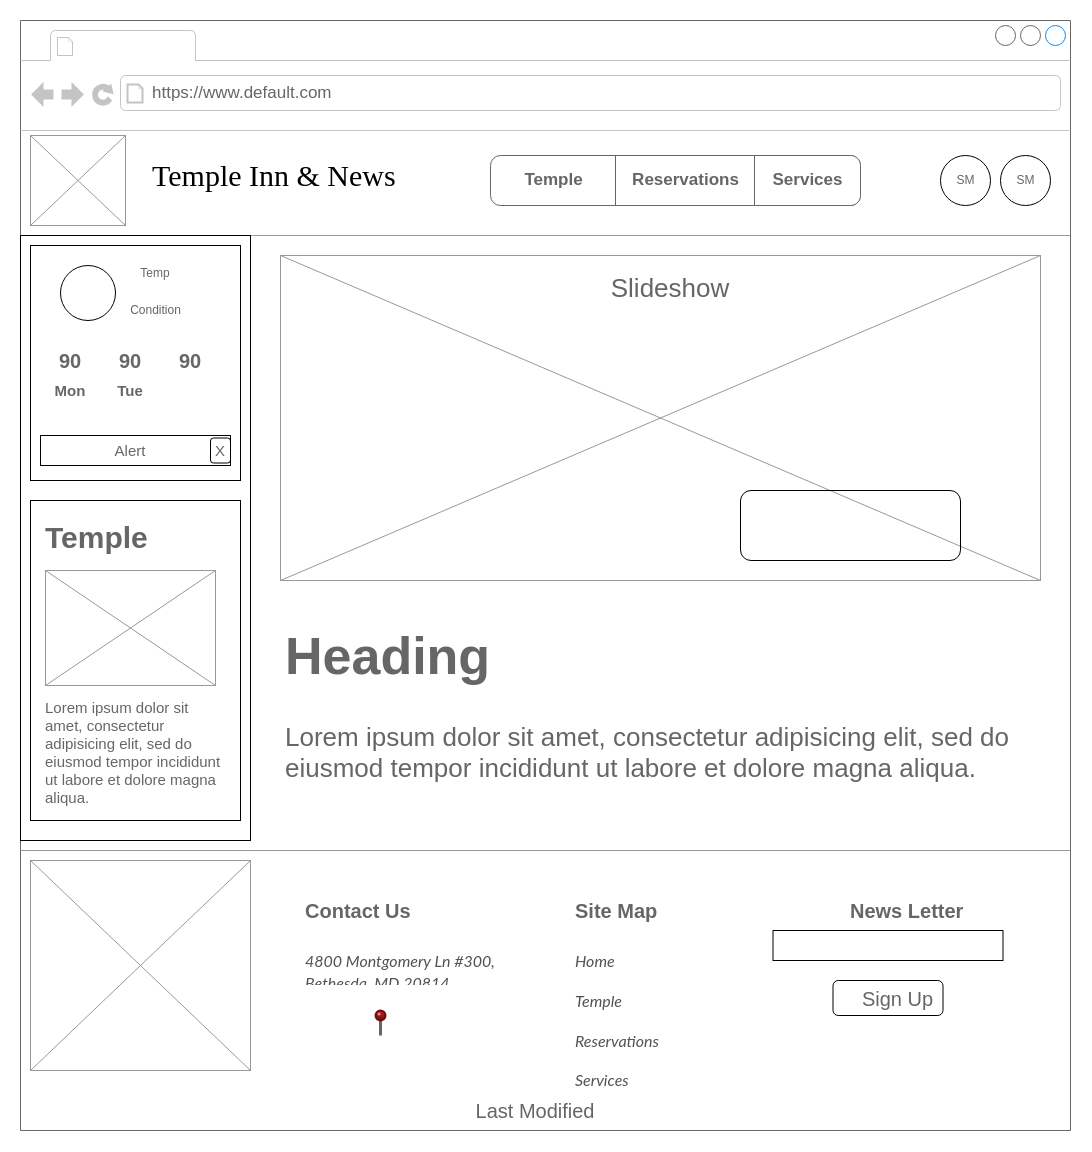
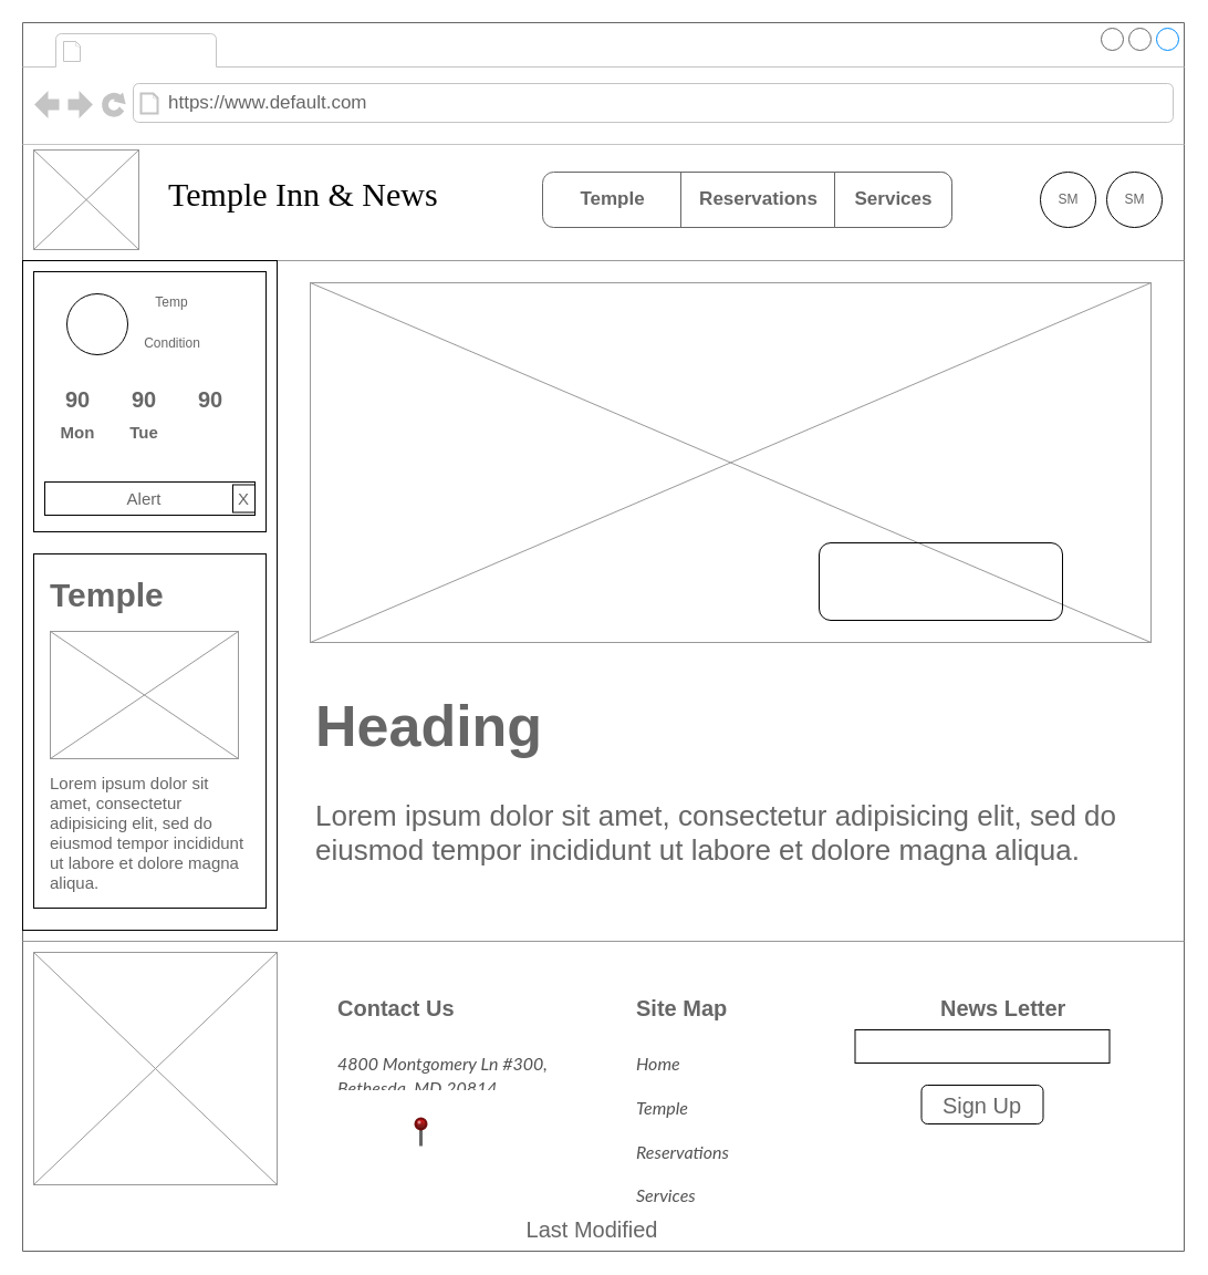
  <mxCell id="0" />
  <mxCell id="1" parent="0" />
  <mxCell id="2" value="" style="strokeWidth=1;shadow=0;dashed=0;align=center;html=1;shape=mxgraph.mockup.containers.browserWindow;rSize=0;strokeColor=#666666;mainText=,;recursiveResize=0;rounded=0;labelBackgroundColor=none;fontFamily=Verdana;fontSize=12" parent="1" vertex="1"><mxGeometry x="20" y="20" width="1050" height="1110" as="geometry" /></mxCell>
  <mxCell id="3" value="https://www.default.com" style="strokeWidth=1;shadow=0;dashed=0;align=center;html=1;shape=mxgraph.mockup.containers.anchor;rSize=0;fontSize=17;fontColor=#666666;align=left;" parent="2" vertex="1"><mxGeometry x="130" y="60" width="250" height="26" as="geometry" /></mxCell>
  <mxCell id="4" value="Temple Inn &amp;amp; News" style="text;html=1;points=[];align=left;verticalAlign=top;spacingTop=-4;fontSize=30;fontFamily=Verdana" parent="2" vertex="1"><mxGeometry x="130" y="135" width="340" height="50" as="geometry" /></mxCell>
  <mxCell id="5" value="" style="verticalLabelPosition=bottom;shadow=0;dashed=0;align=center;html=1;verticalAlign=top;strokeWidth=1;shape=mxgraph.mockup.markup.line;strokeColor=#999999;rounded=0;labelBackgroundColor=none;fillColor=#ffffff;fontFamily=Verdana;fontSize=12;fontColor=#000000;" parent="2" vertex="1"><mxGeometry y="205" width="1050" height="20" as="geometry" /></mxCell>
  <mxCell id="6" value="" style="verticalLabelPosition=bottom;shadow=0;dashed=0;align=center;html=1;verticalAlign=top;strokeWidth=1;shape=mxgraph.mockup.graphics.simpleIcon;strokeColor=#999999;fillColor=#ffffff;rounded=0;labelBackgroundColor=none;fontFamily=Verdana;fontSize=12;fontColor=#000000;" vertex="1" parent="2"><mxGeometry x="10" y="115" width="95" height="90" as="geometry" /></mxCell>
  <mxCell id="7" value="T" style="strokeWidth=1;shadow=0;dashed=0;align=center;html=1;shape=mxgraph.mockup.rrect;rSize=10;fillColor=#ffffff;strokeColor=#666666;fontColor=#666666;" vertex="1" parent="2"><mxGeometry x="470" y="135" width="370" height="50" as="geometry" /></mxCell>
  <mxCell id="8" value="Reservations" style="strokeColor=inherit;fillColor=inherit;gradientColor=inherit;strokeWidth=1;shadow=0;dashed=0;align=center;html=1;shape=mxgraph.mockup.rrect;rSize=0;fontSize=17;fontColor=#666666;fontStyle=1;resizeHeight=1;" vertex="1" parent="7"><mxGeometry width="140" height="50" relative="1" as="geometry"><mxPoint x="125" as="offset" /></mxGeometry></mxCell>
  <mxCell id="9" value="Services" style="strokeColor=inherit;fillColor=inherit;gradientColor=inherit;strokeWidth=1;shadow=0;dashed=0;align=center;html=1;shape=mxgraph.mockup.rightButton;rSize=10;fontSize=17;fontColor=#666666;fontStyle=1;resizeHeight=1;" vertex="1" parent="7"><mxGeometry x="1" width="106" height="50" relative="1" as="geometry"><mxPoint x="-106" as="offset" /></mxGeometry></mxCell>
  <mxCell id="10" value="Temple" style="strokeWidth=1;shadow=0;dashed=0;align=center;html=1;shape=mxgraph.mockup.leftButton;rSize=10;fontSize=17;fontColor=#666;fontStyle=1;fillColor=none;strokeColor=none;resizeHeight=1;" vertex="1" parent="7"><mxGeometry width="125" height="50" relative="1" as="geometry" /></mxCell>
  <mxCell id="11" value="" style="ellipse;whiteSpace=wrap;html=1;aspect=fixed;fontColor=#666;fillColor=none;gradientColor=none;" vertex="1" parent="2"><mxGeometry x="980" y="135" width="50" height="50" as="geometry" /></mxCell>
  <mxCell id="12" value="" style="ellipse;whiteSpace=wrap;html=1;aspect=fixed;fontColor=#666;fillColor=none;gradientColor=none;" vertex="1" parent="2"><mxGeometry x="920" y="135" width="50" height="50" as="geometry" /></mxCell>
  <mxCell id="13" value="SM" style="text;html=1;strokeColor=none;fillColor=none;align=center;verticalAlign=middle;whiteSpace=wrap;rounded=0;fontColor=#666;" vertex="1" parent="2"><mxGeometry x="927.5" y="145" width="35" height="30" as="geometry" /></mxCell>
  <mxCell id="14" value="SM" style="text;html=1;strokeColor=none;fillColor=none;align=center;verticalAlign=middle;whiteSpace=wrap;rounded=0;fontColor=#666;" vertex="1" parent="2"><mxGeometry x="987.5" y="145" width="35" height="30" as="geometry" /></mxCell>
  <mxCell id="15" value="" style="rounded=0;whiteSpace=wrap;html=1;fontColor=#666;fillColor=none;gradientColor=none;" vertex="1" parent="2"><mxGeometry y="215" width="230" height="605" as="geometry" /></mxCell>
  <mxCell id="16" value="" style="ellipse;whiteSpace=wrap;html=1;aspect=fixed;fontColor=#666;fillColor=none;gradientColor=none;" vertex="1" parent="2"><mxGeometry x="40" y="245" width="55" height="55" as="geometry" /></mxCell>
  <mxCell id="17" value="Temp" style="text;html=1;strokeColor=none;fillColor=none;align=center;verticalAlign=middle;whiteSpace=wrap;rounded=0;fontColor=#666;" vertex="1" parent="2"><mxGeometry x="105" y="245" width="60" height="15" as="geometry" /></mxCell>
  <mxCell id="18" value="Condition" style="text;html=1;strokeColor=none;fillColor=none;align=center;verticalAlign=middle;whiteSpace=wrap;rounded=0;fontColor=#666;" vertex="1" parent="2"><mxGeometry x="92.5" y="282.5" width="85" height="15" as="geometry" /></mxCell>
  <mxCell id="19" value="90" style="text;html=1;strokeColor=none;fillColor=none;align=center;verticalAlign=middle;whiteSpace=wrap;rounded=0;fontColor=#666;fontSize=20;fontStyle=1" vertex="1" parent="2"><mxGeometry x="20" y="325" width="60" height="30" as="geometry" /></mxCell>
  <mxCell id="20" value="90" style="text;html=1;strokeColor=none;fillColor=none;align=center;verticalAlign=middle;whiteSpace=wrap;rounded=0;fontColor=#666;fontSize=20;fontStyle=1" vertex="1" parent="2"><mxGeometry x="80" y="325" width="60" height="30" as="geometry" /></mxCell>
  <mxCell id="21" value="90" style="text;html=1;strokeColor=none;fillColor=none;align=center;verticalAlign=middle;whiteSpace=wrap;rounded=0;fontColor=#666;fontSize=20;fontStyle=1" vertex="1" parent="2"><mxGeometry x="140" y="325" width="60" height="30" as="geometry" /></mxCell>
  <mxCell id="22" value="Mon" style="text;html=1;strokeColor=none;fillColor=none;align=center;verticalAlign=middle;whiteSpace=wrap;rounded=0;fontColor=#666;fontSize=15;fontStyle=1" vertex="1" parent="2"><mxGeometry x="20" y="355" width="60" height="30" as="geometry" /></mxCell>
  <mxCell id="23" value="Tue" style="text;html=1;strokeColor=none;fillColor=none;align=center;verticalAlign=middle;whiteSpace=wrap;rounded=0;fontColor=#666;fontSize=15;fontStyle=1" vertex="1" parent="2"><mxGeometry x="80" y="355" width="60" height="30" as="geometry" /></mxCell>
  <mxCell id="24" value="" style="rounded=0;whiteSpace=wrap;html=1;fontSize=15;fontColor=#666;fillColor=none;gradientColor=none;" vertex="1" parent="2"><mxGeometry x="20" y="415" width="190" height="30" as="geometry" /></mxCell>
- <mxCell id="25" value="X" style="whiteSpace=wrap;html=1;fontSize=15;fontColor=#666;fillColor=none;gradientColor=none;rounded=1;" vertex="1" parent="2"><mxGeometry x="190" y="417.5" width="20" height="25" as="geometry" /></mxCell>
+ <mxCell id="25" value="X" style="rounded=0;whiteSpace=wrap;html=1;fontSize=15;fontColor=#666;fillColor=none;gradientColor=none;" vertex="1" parent="2"><mxGeometry x="190" y="417.5" width="20" height="25" as="geometry" /></mxCell>
  <mxCell id="26" value="Alert" style="text;html=1;strokeColor=none;fillColor=none;align=center;verticalAlign=middle;whiteSpace=wrap;rounded=0;fontSize=15;fontColor=#666;" vertex="1" parent="2"><mxGeometry x="34" y="415" width="152" height="30" as="geometry" /></mxCell>
  <mxCell id="27" value="" style="verticalLabelPosition=bottom;shadow=0;dashed=0;align=center;html=1;verticalAlign=top;strokeWidth=1;shape=mxgraph.mockup.graphics.simpleIcon;strokeColor=#999999;fillColor=#ffffff;rounded=0;labelBackgroundColor=none;fontFamily=Verdana;fontSize=12;fontColor=#000000;" vertex="1" parent="2"><mxGeometry x="260" y="235" width="760" height="325" as="geometry" /></mxCell>
- <mxCell id="28" value="Slideshow" style="text;html=1;strokeColor=none;fillColor=none;align=center;verticalAlign=middle;whiteSpace=wrap;rounded=0;fontSize=26;fontColor=#666;" vertex="1" parent="2"><mxGeometry x="450" y="253" width="400" height="30" as="geometry" /></mxCell>
  <mxCell id="29" value="" style="rounded=1;whiteSpace=wrap;html=1;fontSize=26;fontColor=#666;fillColor=none;gradientColor=none;labelBackgroundColor=default;" vertex="1" parent="2"><mxGeometry x="720" y="470" width="220" height="70" as="geometry" /></mxCell>
  <mxCell id="30" value="" style="verticalLabelPosition=bottom;shadow=0;dashed=0;align=center;html=1;verticalAlign=top;strokeWidth=1;shape=mxgraph.mockup.markup.line;strokeColor=#999999;rounded=0;labelBackgroundColor=none;fillColor=#ffffff;fontFamily=Verdana;fontSize=12;fontColor=#000000;" vertex="1" parent="2"><mxGeometry y="820" width="1050" height="20" as="geometry" /></mxCell>
  <mxCell id="31" value="" style="rounded=0;whiteSpace=wrap;html=1;fontColor=#666;fillColor=none;gradientColor=none;" vertex="1" parent="2"><mxGeometry x="10" y="225" width="210" height="235" as="geometry" /></mxCell>
  <mxCell id="32" value="&lt;h1&gt;Heading&lt;/h1&gt;&lt;p&gt;Lorem ipsum dolor sit amet, consectetur adipisicing elit, sed do eiusmod tempor incididunt ut labore et dolore magna aliqua.&lt;/p&gt;" style="text;html=1;strokeColor=none;fillColor=none;spacing=5;spacingTop=-20;whiteSpace=wrap;overflow=hidden;rounded=0;labelBackgroundColor=default;fontSize=26;fontColor=#666;" vertex="1" parent="2"><mxGeometry x="260" y="580" width="760" height="230" as="geometry" /></mxCell>
  <mxCell id="33" value="" style="rounded=1;whiteSpace=wrap;html=1;labelBackgroundColor=default;fontSize=20;fontColor=#666;fillColor=none;gradientColor=none;" vertex="1" parent="2"><mxGeometry x="812.5" y="960" width="110" height="35" as="geometry" /></mxCell>
- <mxCell id="34" value="Sign Up" style="text;html=1;strokeColor=none;fillColor=none;align=center;verticalAlign=middle;whiteSpace=wrap;rounded=0;labelBackgroundColor=default;fontSize=20;fontColor=#666;" vertex="1" parent="2"><mxGeometry x="835" y="962.5" width="85" height="30" as="geometry" /></mxCell>
+ <mxCell id="34" value="Sign Up" style="text;html=1;strokeColor=none;fillColor=none;align=center;verticalAlign=middle;whiteSpace=wrap;rounded=0;labelBackgroundColor=default;fontSize=20;fontColor=#666;" vertex="1" parent="2"><mxGeometry x="825" y="962.5" width="85" height="30" as="geometry" /></mxCell>
  <mxCell id="35" value="" style="rounded=0;whiteSpace=wrap;html=1;labelBackgroundColor=default;fontSize=20;fontColor=#666;fillColor=none;gradientColor=none;" vertex="1" parent="2"><mxGeometry x="752.5" y="910" width="230" height="30" as="geometry" /></mxCell>
  <mxCell id="36" value="&lt;h1&gt;&lt;span style=&quot;font-size: 20px&quot;&gt;News Letter&lt;/span&gt;&lt;/h1&gt;&lt;p&gt;&lt;em style=&quot;color: rgb(82 , 82 , 82) ; font-family: &amp;#34;lato extended&amp;#34; , &amp;#34;lato&amp;#34; , &amp;#34;helvetica neue&amp;#34; , &amp;#34;helvetica&amp;#34; , &amp;#34;arial&amp;#34; , sans-serif ; font-size: 16px&quot;&gt;&lt;br&gt;&lt;/em&gt;&lt;/p&gt;" style="text;html=1;strokeColor=none;fillColor=none;spacing=5;spacingTop=-20;whiteSpace=wrap;overflow=hidden;rounded=0;labelBackgroundColor=default;fontSize=18;fontColor=#666;" vertex="1" parent="2"><mxGeometry x="825" y="850" width="220" height="50" as="geometry" /></mxCell>
  <mxCell id="37" value="&lt;h1&gt;&lt;span style=&quot;font-size: 20px&quot;&gt;Site Map&lt;/span&gt;&lt;/h1&gt;&lt;p&gt;&lt;em style=&quot;color: rgb(82 , 82 , 82) ; font-family: &amp;#34;lato extended&amp;#34; , &amp;#34;lato&amp;#34; , &amp;#34;helvetica neue&amp;#34; , &amp;#34;helvetica&amp;#34; , &amp;#34;arial&amp;#34; , sans-serif ; font-size: 16px&quot;&gt;Home&lt;/em&gt;&lt;br&gt;&lt;/p&gt;&lt;p&gt;&lt;em style=&quot;color: rgb(82 , 82 , 82) ; font-family: &amp;#34;lato extended&amp;#34; , &amp;#34;lato&amp;#34; , &amp;#34;helvetica neue&amp;#34; , &amp;#34;helvetica&amp;#34; , &amp;#34;arial&amp;#34; , sans-serif ; font-size: 16px&quot;&gt;Temple&lt;/em&gt;&lt;/p&gt;&lt;p&gt;&lt;em style=&quot;color: rgb(82 , 82 , 82) ; font-family: &amp;#34;lato extended&amp;#34; , &amp;#34;lato&amp;#34; , &amp;#34;helvetica neue&amp;#34; , &amp;#34;helvetica&amp;#34; , &amp;#34;arial&amp;#34; , sans-serif ; font-size: 16px&quot;&gt;Reservations&lt;/em&gt;&lt;/p&gt;&lt;p&gt;&lt;em style=&quot;color: rgb(82 , 82 , 82) ; font-family: &amp;#34;lato extended&amp;#34; , &amp;#34;lato&amp;#34; , &amp;#34;helvetica neue&amp;#34; , &amp;#34;helvetica&amp;#34; , &amp;#34;arial&amp;#34; , sans-serif ; font-size: 16px&quot;&gt;Services&lt;/em&gt;&lt;/p&gt;&lt;p&gt;&lt;em style=&quot;color: rgb(82 , 82 , 82) ; font-family: &amp;#34;lato extended&amp;#34; , &amp;#34;lato&amp;#34; , &amp;#34;helvetica neue&amp;#34; , &amp;#34;helvetica&amp;#34; , &amp;#34;arial&amp;#34; , sans-serif ; font-size: 16px&quot;&gt;&lt;br&gt;&lt;/em&gt;&lt;/p&gt;" style="text;html=1;strokeColor=none;fillColor=none;spacing=5;spacingTop=-20;whiteSpace=wrap;overflow=hidden;rounded=0;labelBackgroundColor=default;fontSize=18;fontColor=#666;" vertex="1" parent="2"><mxGeometry x="550" y="850" width="190" height="220" as="geometry" /></mxCell>
  <mxCell id="38" value="Last Modified" style="text;html=1;strokeColor=none;fillColor=none;align=center;verticalAlign=middle;whiteSpace=wrap;rounded=0;labelBackgroundColor=default;fontSize=20;fontColor=#666;" vertex="1" parent="2"><mxGeometry y="1075" width="1030" height="30" as="geometry" /></mxCell>
  <mxCell id="39" value="&lt;h1&gt;&lt;font style=&quot;font-size: 20px&quot;&gt;Contact Us&lt;/font&gt;&lt;/h1&gt;&lt;p&gt;&lt;em style=&quot;color: rgb(82 , 82 , 82) ; font-family: &amp;#34;lato extended&amp;#34; , &amp;#34;lato&amp;#34; , &amp;#34;helvetica neue&amp;#34; , &amp;#34;helvetica&amp;#34; , &amp;#34;arial&amp;#34; , sans-serif ; font-size: 16px&quot;&gt;4800 Montgomery Ln #300, Bethesda, MD 20814&lt;/em&gt;&lt;br&gt;&lt;/p&gt;&lt;p&gt;&lt;em style=&quot;color: rgb(82 , 82 , 82) ; font-family: &amp;#34;lato extended&amp;#34; , &amp;#34;lato&amp;#34; , &amp;#34;helvetica neue&amp;#34; , &amp;#34;helvetica&amp;#34; , &amp;#34;arial&amp;#34; , sans-serif ; font-size: 16px&quot;&gt;&lt;br&gt;&lt;/em&gt;&lt;/p&gt;" style="text;html=1;strokeColor=none;fillColor=none;spacing=5;spacingTop=-20;whiteSpace=wrap;overflow=hidden;rounded=0;labelBackgroundColor=default;fontSize=18;fontColor=#666;" vertex="1" parent="2"><mxGeometry x="280" y="850" width="220" height="115" as="geometry" /></mxCell>
  <mxCell id="40" value="" style="verticalLabelPosition=bottom;shadow=0;dashed=0;align=center;html=1;verticalAlign=top;strokeWidth=1;shape=mxgraph.mockup.graphics.simpleIcon;strokeColor=#999999;fillColor=#ffffff;rounded=0;labelBackgroundColor=none;fontFamily=Verdana;fontSize=12;fontColor=#000000;" vertex="1" parent="2"><mxGeometry x="10" y="840" width="220" height="210" as="geometry" /></mxCell>
  <mxCell id="41" value="" style="verticalLabelPosition=top;shadow=0;dashed=0;align=center;html=1;verticalAlign=bottom;strokeWidth=1;shape=mxgraph.mockup.misc.pin;fillColor2=#dd0000;fillColor3=#440000;strokeColor=#660000;labelBackgroundColor=default;fontSize=26;fontColor=#666;fillColor=none;gradientColor=none;" vertex="1" parent="2"><mxGeometry x="355" y="990" width="10" height="25" as="geometry" /></mxCell>
  <mxCell id="42" value="" style="rounded=0;whiteSpace=wrap;html=1;fontColor=#666;fillColor=none;gradientColor=none;" vertex="1" parent="2"><mxGeometry x="10" y="480" width="210" height="320" as="geometry" /></mxCell>
  <mxCell id="43" value="&lt;h1&gt;Temple&lt;/h1&gt;&lt;div&gt;&lt;br&gt;&lt;/div&gt;&lt;div&gt;&lt;br&gt;&lt;/div&gt;&lt;div&gt;&lt;br&gt;&lt;/div&gt;&lt;div&gt;&lt;br&gt;&lt;/div&gt;&lt;div&gt;&lt;br&gt;&lt;/div&gt;&lt;div&gt;&lt;br&gt;&lt;/div&gt;&lt;p&gt;Lorem ipsum dolor sit amet, consectetur adipisicing elit, sed do eiusmod tempor incididunt ut labore et dolore magna aliqua.&lt;/p&gt;" style="text;html=1;strokeColor=none;fillColor=none;spacing=5;spacingTop=-20;whiteSpace=wrap;overflow=hidden;rounded=0;fontSize=15;fontColor=#666;" vertex="1" parent="2"><mxGeometry x="20" y="490" width="190" height="315" as="geometry" /></mxCell>
  <mxCell id="44" value="" style="verticalLabelPosition=bottom;shadow=0;dashed=0;align=center;html=1;verticalAlign=top;strokeWidth=1;shape=mxgraph.mockup.graphics.simpleIcon;strokeColor=#999999;fillColor=#ffffff;rounded=0;labelBackgroundColor=none;fontFamily=Verdana;fontSize=12;fontColor=#000000;" vertex="1" parent="2"><mxGeometry x="25" y="550" width="170" height="115" as="geometry" /></mxCell>
